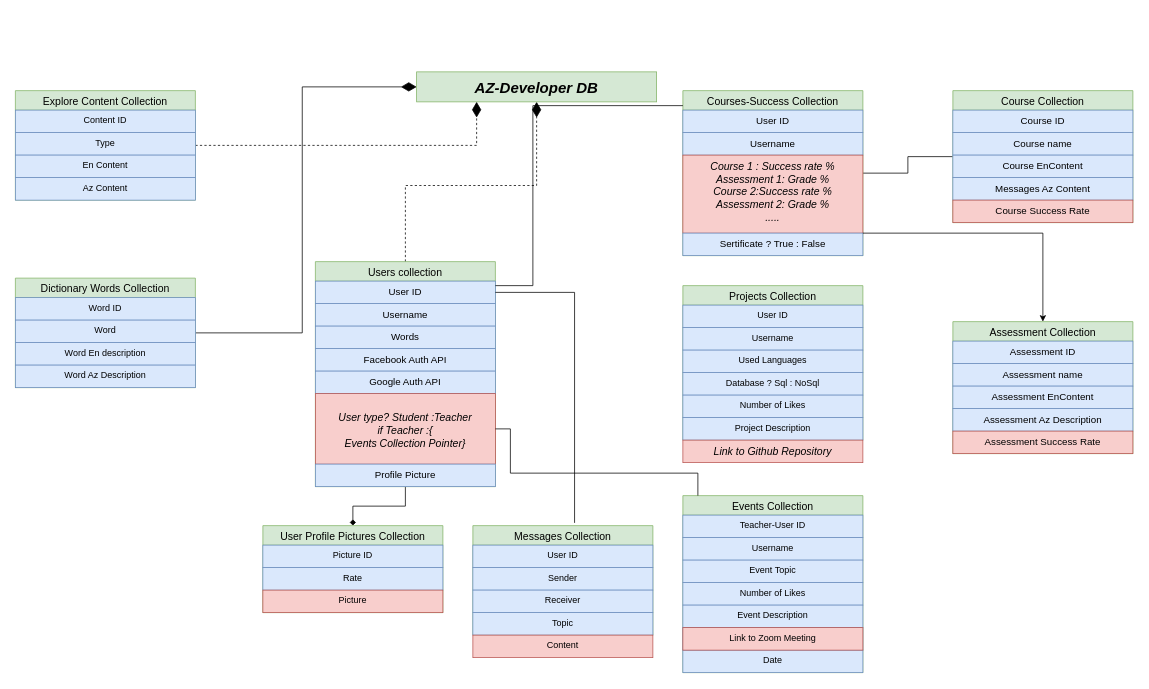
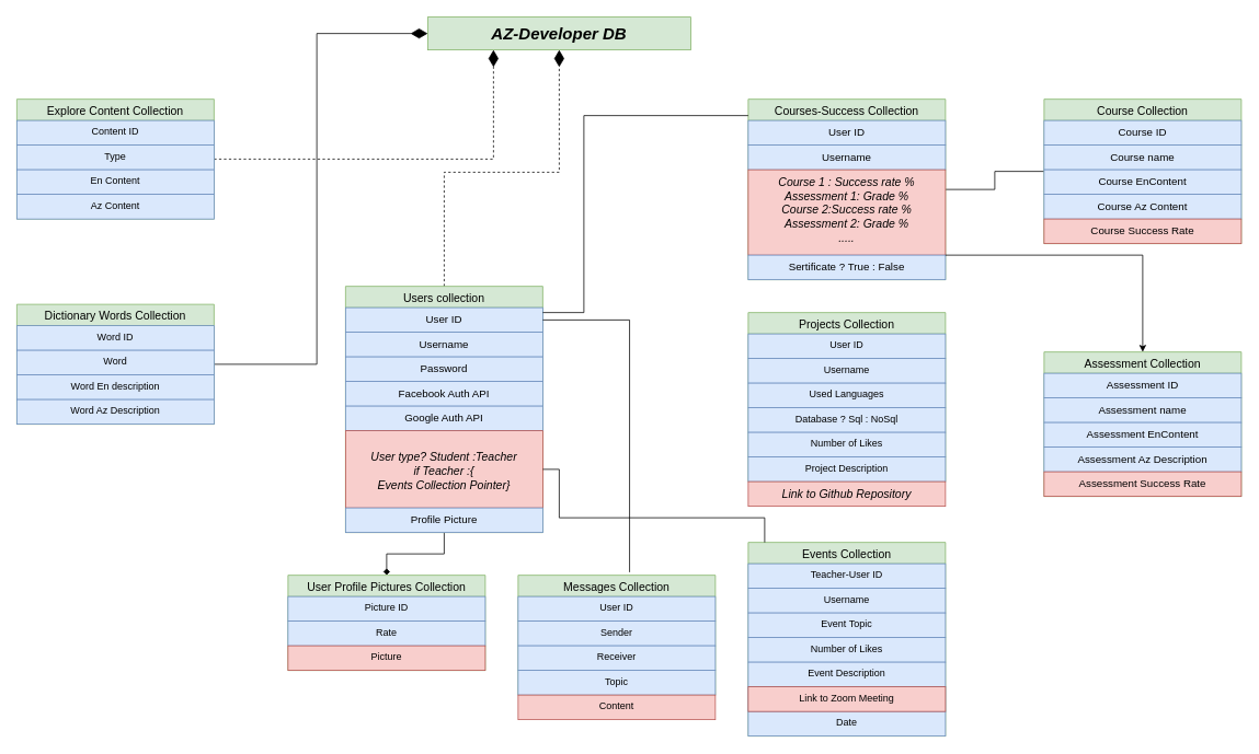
  <mxCell id="0" />
  <mxCell id="1" parent="0" />
  <mxCell id="2" value="Projects Collection" style="swimlane;fontStyle=0;childLayout=stackLayout;horizontal=1;startSize=26;horizontalStack=0;resizeParent=1;resizeParentMax=0;resizeLast=0;collapsible=1;marginBottom=0;align=center;fontSize=14;fillColor=#d5e8d4;strokeColor=#82b366;" parent="1" vertex="1"><mxGeometry x="910" y="380" width="240" height="206" as="geometry" /></mxCell>
  <mxCell id="3" value="User ID" style="text;strokeColor=#6c8ebf;fillColor=#dae8fc;spacingLeft=4;spacingRight=4;overflow=hidden;rotatable=0;points=[[0,0.5],[1,0.5]];portConstraint=eastwest;fontSize=12;align=center;" parent="2" vertex="1"><mxGeometry y="26" width="240" height="30" as="geometry" /></mxCell>
  <mxCell id="4" value="Username" style="text;strokeColor=#6c8ebf;fillColor=#dae8fc;spacingLeft=4;spacingRight=4;overflow=hidden;rotatable=0;points=[[0,0.5],[1,0.5]];portConstraint=eastwest;fontSize=12;align=center;" parent="2" vertex="1"><mxGeometry y="56" width="240" height="30" as="geometry" /></mxCell>
  <mxCell id="5" value="Used Languages" style="text;strokeColor=#6c8ebf;fillColor=#dae8fc;spacingLeft=4;spacingRight=4;overflow=hidden;rotatable=0;points=[[0,0.5],[1,0.5]];portConstraint=eastwest;fontSize=12;align=center;" parent="2" vertex="1"><mxGeometry y="86" width="240" height="30" as="geometry" /></mxCell>
  <mxCell id="6" value="Database ? Sql : NoSql" style="text;strokeColor=#6c8ebf;fillColor=#dae8fc;spacingLeft=4;spacingRight=4;overflow=hidden;rotatable=0;points=[[0,0.5],[1,0.5]];portConstraint=eastwest;fontSize=12;align=center;" parent="2" vertex="1"><mxGeometry y="116" width="240" height="30" as="geometry" /></mxCell>
  <mxCell id="7" value="Number of Likes" style="text;strokeColor=#6c8ebf;fillColor=#dae8fc;spacingLeft=4;spacingRight=4;overflow=hidden;rotatable=0;points=[[0,0.5],[1,0.5]];portConstraint=eastwest;fontSize=12;align=center;" parent="2" vertex="1"><mxGeometry y="146" width="240" height="30" as="geometry" /></mxCell>
  <mxCell id="8" value="Project Description" style="text;strokeColor=#6c8ebf;fillColor=#dae8fc;spacingLeft=4;spacingRight=4;overflow=hidden;rotatable=0;points=[[0,0.5],[1,0.5]];portConstraint=eastwest;fontSize=12;align=center;" parent="2" vertex="1"><mxGeometry y="176" width="240" height="30" as="geometry" /></mxCell>
  <mxCell id="9" value="Events Collection" style="swimlane;fontStyle=0;childLayout=stackLayout;horizontal=1;startSize=26;horizontalStack=0;resizeParent=1;resizeParentMax=0;resizeLast=0;collapsible=1;marginBottom=0;align=center;fontSize=14;fillColor=#d5e8d4;strokeColor=#82b366;" parent="1" vertex="1"><mxGeometry x="910" y="660" width="240" height="236" as="geometry" /></mxCell>
  <mxCell id="10" value="Teacher-User ID" style="text;strokeColor=#6c8ebf;fillColor=#dae8fc;spacingLeft=4;spacingRight=4;overflow=hidden;rotatable=0;points=[[0,0.5],[1,0.5]];portConstraint=eastwest;fontSize=12;align=center;" parent="9" vertex="1"><mxGeometry y="26" width="240" height="30" as="geometry" /></mxCell>
  <mxCell id="11" value="Username" style="text;strokeColor=#6c8ebf;fillColor=#dae8fc;spacingLeft=4;spacingRight=4;overflow=hidden;rotatable=0;points=[[0,0.5],[1,0.5]];portConstraint=eastwest;fontSize=12;align=center;" parent="9" vertex="1"><mxGeometry y="56" width="240" height="30" as="geometry" /></mxCell>
  <mxCell id="12" value="Event Topic" style="text;strokeColor=#6c8ebf;fillColor=#dae8fc;spacingLeft=4;spacingRight=4;overflow=hidden;rotatable=0;points=[[0,0.5],[1,0.5]];portConstraint=eastwest;fontSize=12;align=center;" parent="9" vertex="1"><mxGeometry y="86" width="240" height="30" as="geometry" /></mxCell>
  <mxCell id="13" value="Number of Likes" style="text;strokeColor=#6c8ebf;fillColor=#dae8fc;spacingLeft=4;spacingRight=4;overflow=hidden;rotatable=0;points=[[0,0.5],[1,0.5]];portConstraint=eastwest;fontSize=12;align=center;" parent="9" vertex="1"><mxGeometry y="116" width="240" height="30" as="geometry" /></mxCell>
  <mxCell id="14" value="Event Description" style="text;strokeColor=#6c8ebf;fillColor=#dae8fc;spacingLeft=4;spacingRight=4;overflow=hidden;rotatable=0;points=[[0,0.5],[1,0.5]];portConstraint=eastwest;fontSize=12;align=center;" parent="9" vertex="1"><mxGeometry y="146" width="240" height="30" as="geometry" /></mxCell>
  <mxCell id="15" value="Event Description" style="text;strokeColor=#6c8ebf;fillColor=#dae8fc;spacingLeft=4;spacingRight=4;overflow=hidden;rotatable=0;points=[[0,0.5],[1,0.5]];portConstraint=eastwest;fontSize=12;align=center;" parent="9" vertex="1"><mxGeometry y="176" width="240" height="30" as="geometry" /></mxCell>
  <mxCell id="16" value="Date" style="text;strokeColor=#6c8ebf;fillColor=#dae8fc;spacingLeft=4;spacingRight=4;overflow=hidden;rotatable=0;points=[[0,0.5],[1,0.5]];portConstraint=eastwest;fontSize=12;align=center;" parent="9" vertex="1"><mxGeometry y="206" width="240" height="30" as="geometry" /></mxCell>
  <mxCell id="17" style="edgeStyle=orthogonalEdgeStyle;rounded=0;orthogonalLoop=1;jettySize=auto;html=1;endArrow=diamond;" edge="1" parent="1" source="19" target="58"><mxGeometry relative="1" as="geometry" /></mxCell>
  <mxCell id="18" style="edgeStyle=orthogonalEdgeStyle;rounded=0;orthogonalLoop=1;jettySize=auto;html=1;endArrow=diamondThin;endFill=1;endSize=18;dashed=1;" edge="1" parent="1" source="19" target="33"><mxGeometry relative="1" as="geometry" /></mxCell>
  <mxCell id="19" value="Users collection" style="swimlane;fontStyle=0;childLayout=stackLayout;horizontal=1;startSize=26;horizontalStack=0;resizeParent=1;resizeParentMax=0;resizeLast=0;collapsible=1;marginBottom=0;align=center;fontSize=14;fillColor=#d5e8d4;strokeColor=#82b366;" parent="1" vertex="1"><mxGeometry x="420" y="348" width="240" height="300" as="geometry"><mxRectangle x="40" y="40" width="120" height="26" as="alternateBounds" /></mxGeometry></mxCell>
  <mxCell id="20" value="User ID" style="text;strokeColor=#6c8ebf;fillColor=#dae8fc;spacingLeft=4;spacingRight=4;overflow=hidden;rotatable=0;points=[[0,0.5],[1,0.5]];portConstraint=eastwest;fontSize=13;align=center;rounded=0;" parent="19" vertex="1"><mxGeometry y="26" width="240" height="30" as="geometry" /></mxCell>
  <mxCell id="21" value="Username" style="text;strokeColor=#6c8ebf;fillColor=#dae8fc;spacingLeft=4;spacingRight=4;overflow=hidden;rotatable=0;points=[[0,0.5],[1,0.5]];portConstraint=eastwest;fontSize=13;align=center;" parent="19" vertex="1"><mxGeometry y="56" width="240" height="30" as="geometry" /></mxCell>
- <mxCell id="22" value="Words" style="text;strokeColor=#6c8ebf;fillColor=#dae8fc;spacingLeft=4;spacingRight=4;overflow=hidden;rotatable=0;points=[[0,0.5],[1,0.5]];portConstraint=eastwest;fontSize=13;align=center;" parent="19" vertex="1"><mxGeometry y="86" width="240" height="30" as="geometry" /></mxCell>
+ <mxCell id="22" value="Password" style="text;strokeColor=#6c8ebf;fillColor=#dae8fc;spacingLeft=4;spacingRight=4;overflow=hidden;rotatable=0;points=[[0,0.5],[1,0.5]];portConstraint=eastwest;fontSize=13;align=center;" parent="19" vertex="1"><mxGeometry y="86" width="240" height="30" as="geometry" /></mxCell>
  <mxCell id="23" value="Facebook Auth API" style="text;spacingLeft=4;spacingRight=4;overflow=hidden;rotatable=0;points=[[0,0.5],[1,0.5]];portConstraint=eastwest;fontSize=13;align=center;rounded=0;fillColor=#dae8fc;strokeColor=#6c8ebf;" parent="19" vertex="1"><mxGeometry y="116" width="240" height="30" as="geometry" /></mxCell>
  <mxCell id="24" value="Google Auth API" style="text;spacingLeft=4;spacingRight=4;overflow=hidden;rotatable=0;points=[[0,0.5],[1,0.5]];portConstraint=eastwest;fontSize=13;align=center;rounded=0;fillColor=#dae8fc;strokeColor=#6c8ebf;" parent="19" vertex="1"><mxGeometry y="146" width="240" height="30" as="geometry" /></mxCell>
  <mxCell id="25" value="&#10;User type? Student :Teacher&#10;if Teacher :{&#10;Events Collection Pointer}" style="text;strokeColor=#b85450;fillColor=#f8cecc;spacingLeft=4;spacingRight=4;overflow=hidden;rotatable=0;points=[[0,0.5],[1,0.5]];portConstraint=eastwest;fontSize=14;align=center;fontStyle=2" parent="19" vertex="1"><mxGeometry y="176" width="240" height="94" as="geometry" /></mxCell>
  <mxCell id="26" value="Profile Picture" style="text;spacingLeft=4;spacingRight=4;overflow=hidden;rotatable=0;points=[[0,0.5],[1,0.5]];portConstraint=eastwest;fontSize=13;align=center;rounded=0;fillColor=#dae8fc;strokeColor=#6c8ebf;" parent="19" vertex="1"><mxGeometry y="270" width="240" height="30" as="geometry" /></mxCell>
  <mxCell id="27" style="edgeStyle=orthogonalEdgeStyle;rounded=0;orthogonalLoop=1;jettySize=auto;html=1;endArrow=none;" edge="1" parent="1" source="28" target="45"><mxGeometry relative="1" as="geometry" /></mxCell>
  <mxCell id="28" value="Courses-Success Collection" style="swimlane;fontStyle=0;childLayout=stackLayout;horizontal=1;startSize=26;horizontalStack=0;resizeParent=1;resizeParentMax=0;resizeLast=0;collapsible=1;marginBottom=0;align=center;fontSize=14;fillColor=#d5e8d4;strokeColor=#82b366;" parent="1" vertex="1"><mxGeometry x="910" y="120" width="240" height="220" as="geometry" /></mxCell>
  <mxCell id="29" value="User ID" style="text;strokeColor=#6c8ebf;fillColor=#dae8fc;spacingLeft=4;spacingRight=4;overflow=hidden;rotatable=0;points=[[0,0.5],[1,0.5]];portConstraint=eastwest;fontSize=13;align=center;" parent="28" vertex="1"><mxGeometry y="26" width="240" height="30" as="geometry" /></mxCell>
  <mxCell id="30" value="Username" style="text;strokeColor=#6c8ebf;fillColor=#dae8fc;spacingLeft=4;spacingRight=4;overflow=hidden;rotatable=0;points=[[0,0.5],[1,0.5]];portConstraint=eastwest;fontSize=13;align=center;" parent="28" vertex="1"><mxGeometry y="56" width="240" height="30" as="geometry" /></mxCell>
  <mxCell id="31" value="Course 1 : Success rate %&#10;Assessment 1: Grade %&#10;Course 2:Success rate %&#10;Assessment 2: Grade %&#10;....." style="text;strokeColor=#b85450;fillColor=#f8cecc;spacingLeft=4;spacingRight=4;overflow=hidden;rotatable=0;points=[[0,0.5],[1,0.5]];portConstraint=eastwest;fontSize=14;align=center;fontStyle=2" parent="28" vertex="1"><mxGeometry y="86" width="240" height="104" as="geometry" /></mxCell>
  <mxCell id="32" value="Sertificate ? True : False" style="text;strokeColor=#6c8ebf;fillColor=#dae8fc;spacingLeft=4;spacingRight=4;overflow=hidden;rotatable=0;points=[[0,0.5],[1,0.5]];portConstraint=eastwest;fontSize=13;align=center;" parent="28" vertex="1"><mxGeometry y="190" width="240" height="30" as="geometry" /></mxCell>
- <mxCell id="33" value="&lt;font style=&quot;font-size: 20px&quot;&gt;&lt;b&gt;&lt;i&gt;AZ-Developer DB&lt;/i&gt;&lt;/b&gt;&lt;/font&gt;" style="text;html=1;strokeColor=#82b366;fillColor=#d5e8d4;align=center;verticalAlign=middle;whiteSpace=wrap;rounded=0;fontSize=13;" parent="1" vertex="1"><mxGeometry x="555" y="95" width="320" height="40" as="geometry" /></mxCell>
+ <mxCell id="33" value="&lt;font style=&quot;font-size: 20px&quot;&gt;&lt;b&gt;&lt;i&gt;AZ-Developer DB&lt;/i&gt;&lt;/b&gt;&lt;/font&gt;" style="text;html=1;strokeColor=#82b366;fillColor=#d5e8d4;align=center;verticalAlign=middle;whiteSpace=wrap;rounded=0;fontSize=13;" parent="1" vertex="1"><mxGeometry x="520" width="320" height="40" as="geometry" y="20" /></mxCell>
  <mxCell id="34" value="Messages Collection" style="swimlane;fontStyle=0;childLayout=stackLayout;horizontal=1;startSize=26;horizontalStack=0;resizeParent=1;resizeParentMax=0;resizeLast=0;collapsible=1;marginBottom=0;align=center;fontSize=14;fillColor=#d5e8d4;strokeColor=#82b366;" parent="1" vertex="1"><mxGeometry x="630" y="700" width="240" height="146" as="geometry" /></mxCell>
  <mxCell id="35" value="User ID" style="text;strokeColor=#6c8ebf;fillColor=#dae8fc;spacingLeft=4;spacingRight=4;overflow=hidden;rotatable=0;points=[[0,0.5],[1,0.5]];portConstraint=eastwest;fontSize=12;align=center;" parent="34" vertex="1"><mxGeometry y="26" width="240" height="30" as="geometry" /></mxCell>
  <mxCell id="36" value="Sender" style="text;strokeColor=#6c8ebf;fillColor=#dae8fc;spacingLeft=4;spacingRight=4;overflow=hidden;rotatable=0;points=[[0,0.5],[1,0.5]];portConstraint=eastwest;fontSize=12;align=center;" parent="34" vertex="1"><mxGeometry y="56" width="240" height="30" as="geometry" /></mxCell>
  <mxCell id="37" value="Receiver" style="text;strokeColor=#6c8ebf;fillColor=#dae8fc;spacingLeft=4;spacingRight=4;overflow=hidden;rotatable=0;points=[[0,0.5],[1,0.5]];portConstraint=eastwest;fontSize=12;align=center;" parent="34" vertex="1"><mxGeometry y="86" width="240" height="30" as="geometry" /></mxCell>
  <mxCell id="38" value="Topic" style="text;strokeColor=#6c8ebf;fillColor=#dae8fc;spacingLeft=4;spacingRight=4;overflow=hidden;rotatable=0;points=[[0,0.5],[1,0.5]];portConstraint=eastwest;fontSize=12;align=center;" parent="34" vertex="1"><mxGeometry y="116" width="240" height="30" as="geometry" /></mxCell>
  <mxCell id="39" value="Content" style="text;strokeColor=#b85450;fillColor=#f8cecc;spacingLeft=4;spacingRight=4;overflow=hidden;rotatable=0;points=[[0,0.5],[1,0.5]];portConstraint=eastwest;fontSize=12;align=center;" parent="1" vertex="1"><mxGeometry x="630" y="846" width="240" height="30" as="geometry" /></mxCell>
  <mxCell id="40" value="Link to Github Repository" style="text;strokeColor=#b85450;fillColor=#f8cecc;spacingLeft=4;spacingRight=4;overflow=hidden;rotatable=0;points=[[0,0.5],[1,0.5]];portConstraint=eastwest;fontSize=14;align=center;fontStyle=2" parent="1" vertex="1"><mxGeometry x="910" y="586" width="240" height="30" as="geometry" /></mxCell>
  <mxCell id="41" value="Link to Zoom Meeting" style="text;strokeColor=#b85450;fillColor=#f8cecc;spacingLeft=4;spacingRight=4;overflow=hidden;rotatable=0;points=[[0,0.5],[1,0.5]];portConstraint=eastwest;fontSize=12;align=center;" parent="1" vertex="1"><mxGeometry x="910" y="836" width="240" height="30" as="geometry" /></mxCell>
  <mxCell id="42" value="" style="endArrow=none;html=1;rounded=0;edgeStyle=orthogonalEdgeStyle;" parent="1" source="20" target="28" edge="1"><mxGeometry width="50" height="50" relative="1" as="geometry"><mxPoint x="670" y="380" as="sourcePoint" /><mxPoint x="720" y="330" as="targetPoint" /><Array as="points"><mxPoint x="710" y="380" /><mxPoint x="710" y="140" /></Array></mxGeometry></mxCell>
  <mxCell id="43" value="" style="endArrow=none;html=1;rounded=0;edgeStyle=orthogonalEdgeStyle;entryX=0.565;entryY=-0.025;entryDx=0;entryDy=0;entryPerimeter=0;" parent="1" source="20" target="34" edge="1"><mxGeometry width="50" height="50" relative="1" as="geometry"><mxPoint x="725" y="380" as="sourcePoint" /><mxPoint x="775" y="330" as="targetPoint" /></mxGeometry></mxCell>
  <mxCell id="44" style="edgeStyle=orthogonalEdgeStyle;rounded=0;orthogonalLoop=1;jettySize=auto;html=1;endArrow=none;endFill=0;" parent="1" source="25" target="9" edge="1"><mxGeometry relative="1" as="geometry"><Array as="points"><mxPoint x="680" y="571" /><mxPoint x="680" y="630" /><mxPoint x="930" y="630" /></Array></mxGeometry></mxCell>
  <mxCell id="45" value="Course Collection" style="swimlane;fontStyle=0;childLayout=stackLayout;horizontal=1;startSize=26;horizontalStack=0;resizeParent=1;resizeParentMax=0;resizeLast=0;collapsible=1;marginBottom=0;align=center;fontSize=14;fillColor=#d5e8d4;strokeColor=#82b366;" vertex="1" parent="1"><mxGeometry x="1270" y="120" width="240" height="176" as="geometry" /></mxCell>
  <mxCell id="46" value="Course ID" style="text;strokeColor=#6c8ebf;fillColor=#dae8fc;spacingLeft=4;spacingRight=4;overflow=hidden;rotatable=0;points=[[0,0.5],[1,0.5]];portConstraint=eastwest;fontSize=13;align=center;" vertex="1" parent="45"><mxGeometry y="26" width="240" height="30" as="geometry" /></mxCell>
  <mxCell id="47" value="Course name" style="text;strokeColor=#6c8ebf;fillColor=#dae8fc;spacingLeft=4;spacingRight=4;overflow=hidden;rotatable=0;points=[[0,0.5],[1,0.5]];portConstraint=eastwest;fontSize=13;align=center;" vertex="1" parent="45"><mxGeometry y="56" width="240" height="30" as="geometry" /></mxCell>
  <mxCell id="48" value="Course EnContent" style="text;strokeColor=#6c8ebf;fillColor=#dae8fc;spacingLeft=4;spacingRight=4;overflow=hidden;rotatable=0;points=[[0,0.5],[1,0.5]];portConstraint=eastwest;fontSize=13;align=center;" vertex="1" parent="45"><mxGeometry y="86" width="240" height="30" as="geometry" /></mxCell>
- <mxCell id="49" value="Messages Az Content" style="text;strokeColor=#6c8ebf;fillColor=#dae8fc;spacingLeft=4;spacingRight=4;overflow=hidden;rotatable=0;points=[[0,0.5],[1,0.5]];portConstraint=eastwest;fontSize=13;align=center;" vertex="1" parent="45"><mxGeometry y="116" width="240" height="30" as="geometry" /></mxCell>
+ <mxCell id="49" value="Course Az Content" style="text;strokeColor=#6c8ebf;fillColor=#dae8fc;spacingLeft=4;spacingRight=4;overflow=hidden;rotatable=0;points=[[0,0.5],[1,0.5]];portConstraint=eastwest;fontSize=13;align=center;" vertex="1" parent="45"><mxGeometry y="116" width="240" height="30" as="geometry" /></mxCell>
  <mxCell id="50" value="Course Success Rate" style="text;strokeColor=#b85450;fillColor=#f8cecc;spacingLeft=4;spacingRight=4;overflow=hidden;rotatable=0;points=[[0,0.5],[1,0.5]];portConstraint=eastwest;fontSize=13;align=center;" vertex="1" parent="45"><mxGeometry y="146" width="240" height="30" as="geometry" /></mxCell>
  <mxCell id="51" value="Assessment Collection" style="swimlane;fontStyle=0;childLayout=stackLayout;horizontal=1;startSize=26;horizontalStack=0;resizeParent=1;resizeParentMax=0;resizeLast=0;collapsible=1;marginBottom=0;align=center;fontSize=14;fillColor=#d5e8d4;strokeColor=#82b366;" vertex="1" parent="1"><mxGeometry x="1270" y="428" width="240" height="176" as="geometry" /></mxCell>
  <mxCell id="52" value="Assessment ID" style="text;strokeColor=#6c8ebf;fillColor=#dae8fc;spacingLeft=4;spacingRight=4;overflow=hidden;rotatable=0;points=[[0,0.5],[1,0.5]];portConstraint=eastwest;fontSize=13;align=center;" vertex="1" parent="51"><mxGeometry y="26" width="240" height="30" as="geometry" /></mxCell>
  <mxCell id="53" value="Assessment name" style="text;strokeColor=#6c8ebf;fillColor=#dae8fc;spacingLeft=4;spacingRight=4;overflow=hidden;rotatable=0;points=[[0,0.5],[1,0.5]];portConstraint=eastwest;fontSize=13;align=center;" vertex="1" parent="51"><mxGeometry y="56" width="240" height="30" as="geometry" /></mxCell>
  <mxCell id="54" value="Assessment EnContent" style="text;strokeColor=#6c8ebf;fillColor=#dae8fc;spacingLeft=4;spacingRight=4;overflow=hidden;rotatable=0;points=[[0,0.5],[1,0.5]];portConstraint=eastwest;fontSize=13;align=center;" vertex="1" parent="51"><mxGeometry y="86" width="240" height="30" as="geometry" /></mxCell>
  <mxCell id="55" value="Assessment Az Description" style="text;strokeColor=#6c8ebf;fillColor=#dae8fc;spacingLeft=4;spacingRight=4;overflow=hidden;rotatable=0;points=[[0,0.5],[1,0.5]];portConstraint=eastwest;fontSize=13;align=center;" vertex="1" parent="51"><mxGeometry y="116" width="240" height="30" as="geometry" /></mxCell>
  <mxCell id="56" value="Assessment Success Rate" style="text;strokeColor=#b85450;fillColor=#f8cecc;spacingLeft=4;spacingRight=4;overflow=hidden;rotatable=0;points=[[0,0.5],[1,0.5]];portConstraint=eastwest;fontSize=13;align=center;" vertex="1" parent="51"><mxGeometry y="146" width="240" height="30" as="geometry" /></mxCell>
  <mxCell id="57" style="edgeStyle=orthogonalEdgeStyle;rounded=0;orthogonalLoop=1;jettySize=auto;html=1;" edge="1" parent="1" source="31" target="51"><mxGeometry relative="1" as="geometry"><Array as="points"><mxPoint x="1390" y="310" /></Array></mxGeometry></mxCell>
  <mxCell id="58" value="User Profile Pictures Collection" style="swimlane;fontStyle=0;childLayout=stackLayout;horizontal=1;startSize=26;horizontalStack=0;resizeParent=1;resizeParentMax=0;resizeLast=0;collapsible=1;marginBottom=0;align=center;fontSize=14;fillColor=#d5e8d4;strokeColor=#82b366;" vertex="1" parent="1"><mxGeometry y="700" width="240" height="116" as="geometry" x="350" /></mxCell>
  <mxCell id="59" value="Picture ID" style="text;strokeColor=#6c8ebf;fillColor=#dae8fc;spacingLeft=4;spacingRight=4;overflow=hidden;rotatable=0;points=[[0,0.5],[1,0.5]];portConstraint=eastwest;fontSize=12;align=center;" vertex="1" parent="58"><mxGeometry y="26" width="240" height="30" as="geometry" /></mxCell>
  <mxCell id="60" value="Rate" style="text;strokeColor=#6c8ebf;fillColor=#dae8fc;spacingLeft=4;spacingRight=4;overflow=hidden;rotatable=0;points=[[0,0.5],[1,0.5]];portConstraint=eastwest;fontSize=12;align=center;" vertex="1" parent="58"><mxGeometry y="56" width="240" height="30" as="geometry" /></mxCell>
  <mxCell id="61" value="Picture" style="text;strokeColor=#b85450;fillColor=#f8cecc;spacingLeft=4;spacingRight=4;overflow=hidden;rotatable=0;points=[[0,0.5],[1,0.5]];portConstraint=eastwest;fontSize=12;align=center;" vertex="1" parent="58"><mxGeometry y="86" width="240" height="30" as="geometry" /></mxCell>
  <mxCell id="62" style="edgeStyle=orthogonalEdgeStyle;rounded=0;orthogonalLoop=1;jettySize=auto;html=1;entryX=0.25;entryY=1;entryDx=0;entryDy=0;endArrow=diamondThin;endFill=1;endSize=18;dashed=1;" edge="1" parent="1" source="63" target="33"><mxGeometry relative="1" as="geometry" /></mxCell>
  <mxCell id="63" value="Explore Content Collection" style="swimlane;fontStyle=0;childLayout=stackLayout;horizontal=1;startSize=26;horizontalStack=0;resizeParent=1;resizeParentMax=0;resizeLast=0;collapsible=1;marginBottom=0;align=center;fontSize=14;fillColor=#d5e8d4;strokeColor=#82b366;" vertex="1" parent="1"><mxGeometry x="20" y="120" width="240" height="146" as="geometry" /></mxCell>
  <mxCell id="64" value="Content ID" style="text;strokeColor=#6c8ebf;fillColor=#dae8fc;spacingLeft=4;spacingRight=4;overflow=hidden;rotatable=0;points=[[0,0.5],[1,0.5]];portConstraint=eastwest;fontSize=12;align=center;" vertex="1" parent="63"><mxGeometry y="26" width="240" height="30" as="geometry" /></mxCell>
  <mxCell id="65" value="Type" style="text;strokeColor=#6c8ebf;fillColor=#dae8fc;spacingLeft=4;spacingRight=4;overflow=hidden;rotatable=0;points=[[0,0.5],[1,0.5]];portConstraint=eastwest;fontSize=12;align=center;" vertex="1" parent="63"><mxGeometry y="56" width="240" height="30" as="geometry" /></mxCell>
  <mxCell id="66" value="En Content" style="text;strokeColor=#6c8ebf;fillColor=#dae8fc;spacingLeft=4;spacingRight=4;overflow=hidden;rotatable=0;points=[[0,0.5],[1,0.5]];portConstraint=eastwest;fontSize=12;align=center;" vertex="1" parent="63"><mxGeometry y="86" width="240" height="30" as="geometry" /></mxCell>
  <mxCell id="67" value="Az Content" style="text;strokeColor=#6c8ebf;fillColor=#dae8fc;spacingLeft=4;spacingRight=4;overflow=hidden;rotatable=0;points=[[0,0.5],[1,0.5]];portConstraint=eastwest;fontSize=12;align=center;" vertex="1" parent="63"><mxGeometry y="116" width="240" height="30" as="geometry" /></mxCell>
  <mxCell id="68" style="edgeStyle=orthogonalEdgeStyle;rounded=0;orthogonalLoop=1;jettySize=auto;html=1;entryX=0;entryY=0.5;entryDx=0;entryDy=0;endArrow=diamondThin;endFill=1;endSize=18;" edge="1" parent="1" source="69" target="33"><mxGeometry relative="1" as="geometry" /></mxCell>
  <mxCell id="69" value="Dictionary Words Collection" style="swimlane;fontStyle=0;childLayout=stackLayout;horizontal=1;startSize=26;horizontalStack=0;resizeParent=1;resizeParentMax=0;resizeLast=0;collapsible=1;marginBottom=0;align=center;fontSize=14;fillColor=#d5e8d4;strokeColor=#82b366;" vertex="1" parent="1"><mxGeometry x="20" y="370" width="240" height="146" as="geometry" /></mxCell>
  <mxCell id="70" value="Word ID" style="text;strokeColor=#6c8ebf;fillColor=#dae8fc;spacingLeft=4;spacingRight=4;overflow=hidden;rotatable=0;points=[[0,0.5],[1,0.5]];portConstraint=eastwest;fontSize=12;align=center;" vertex="1" parent="69"><mxGeometry y="26" width="240" height="30" as="geometry" /></mxCell>
  <mxCell id="71" value="Word" style="text;strokeColor=#6c8ebf;fillColor=#dae8fc;spacingLeft=4;spacingRight=4;overflow=hidden;rotatable=0;points=[[0,0.5],[1,0.5]];portConstraint=eastwest;fontSize=12;align=center;" vertex="1" parent="69"><mxGeometry y="56" width="240" height="30" as="geometry" /></mxCell>
  <mxCell id="72" value="Word En description" style="text;strokeColor=#6c8ebf;fillColor=#dae8fc;spacingLeft=4;spacingRight=4;overflow=hidden;rotatable=0;points=[[0,0.5],[1,0.5]];portConstraint=eastwest;fontSize=12;align=center;" vertex="1" parent="69"><mxGeometry y="86" width="240" height="30" as="geometry" /></mxCell>
  <mxCell id="73" value="Word Az Description" style="text;strokeColor=#6c8ebf;fillColor=#dae8fc;spacingLeft=4;spacingRight=4;overflow=hidden;rotatable=0;points=[[0,0.5],[1,0.5]];portConstraint=eastwest;fontSize=12;align=center;" vertex="1" parent="69"><mxGeometry y="116" width="240" height="30" as="geometry" /></mxCell>
